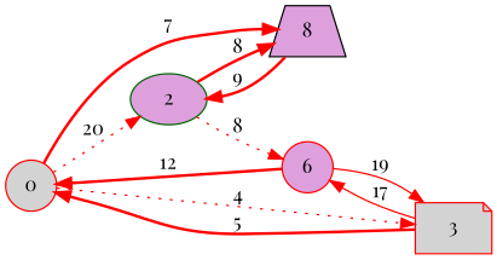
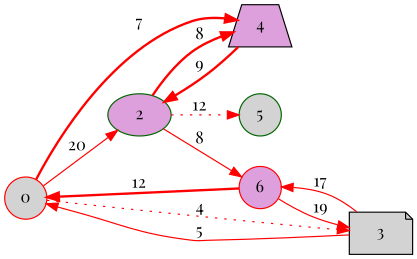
  digraph {
    fontname="Playfair Display"
    rankdir=LR
    node [color=red fillcolor=lightgrey fontname="Playfair Display" shape=circle style=filled]
    edge [color=red fontname="Playfair Display" style=bold]
    0
    2 [color=darkgreen fillcolor=plum shape=ellipse]
-   3 [shape=note]
-   4 [color=black fillcolor=plum shape=trapezium label=8]
+   3 [color=black shape=note]
+   4 [color=black fillcolor=plum shape=trapezium]
+   5 [color=darkgreen]
    6 [fillcolor=plum]
-   0 -> 2 [label=20 style=dotted]
+   0 -> 2 [label=20 style=solid]
    0 -> 3 [label=4 style=dotted]
    0 -> 4 [label=7]
    2 -> 4 [label=8]
-   2 -> 6 [label=8 style=dotted]
-   3 -> 0 [label=5]
+   2 -> 5 [label=12 style=dotted]
+   2 -> 6 [label=8 style=solid]
+   3 -> 0 [label=5 style=solid]
    3 -> 6 [label=17 style=solid]
    4 -> 2 [label=9]
    6 -> 0 [label=12]
    6 -> 3 [label=19 style=solid]
  }
